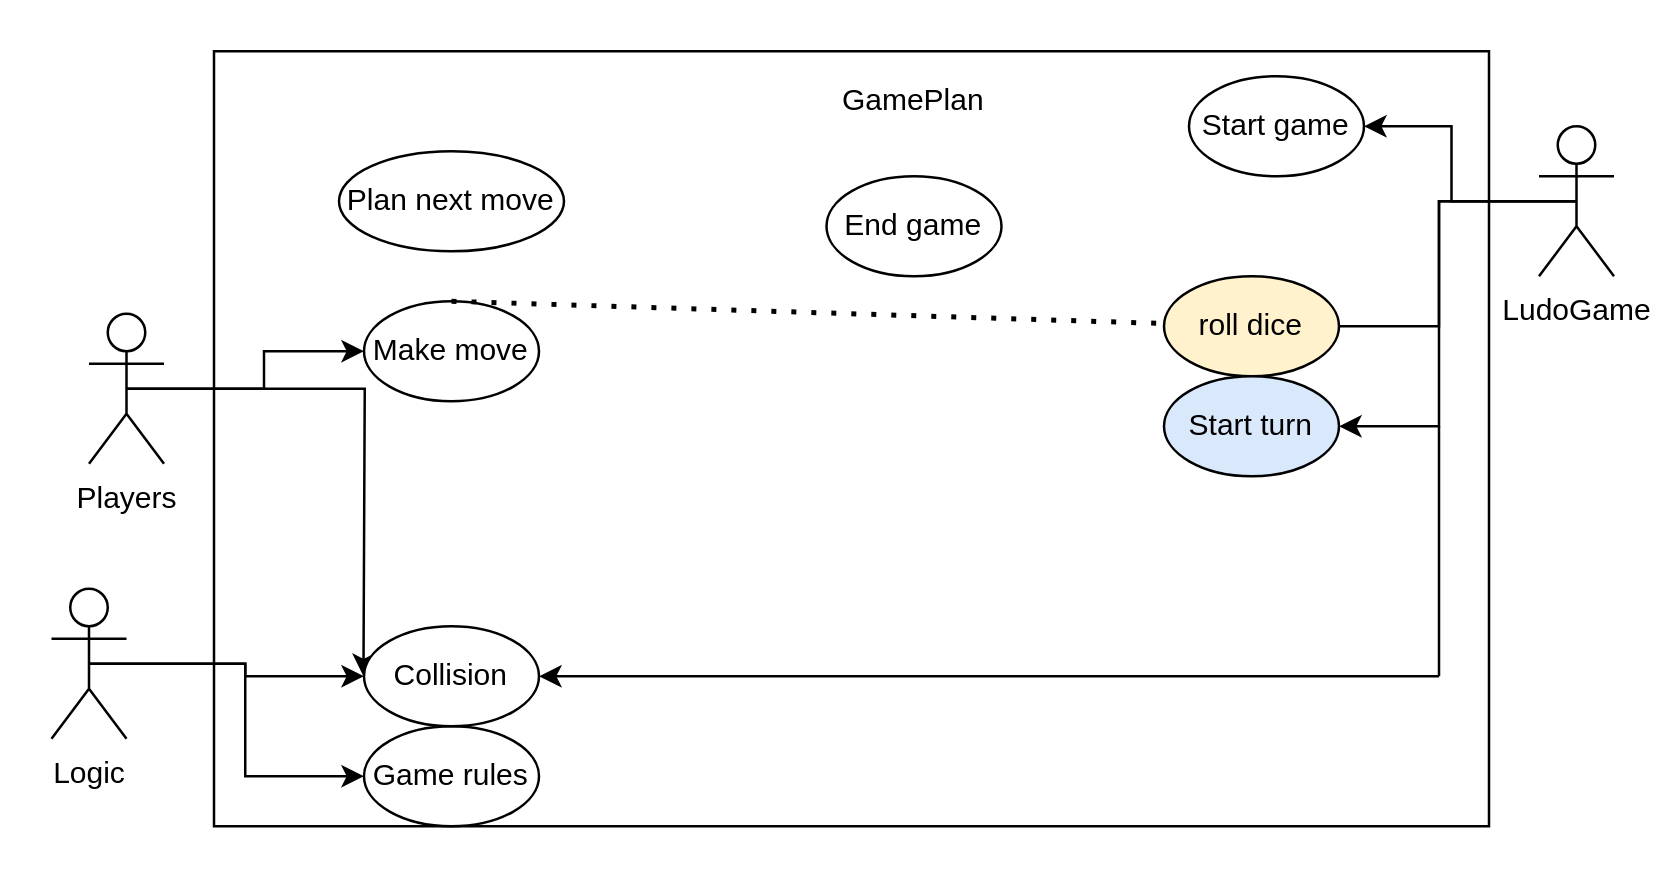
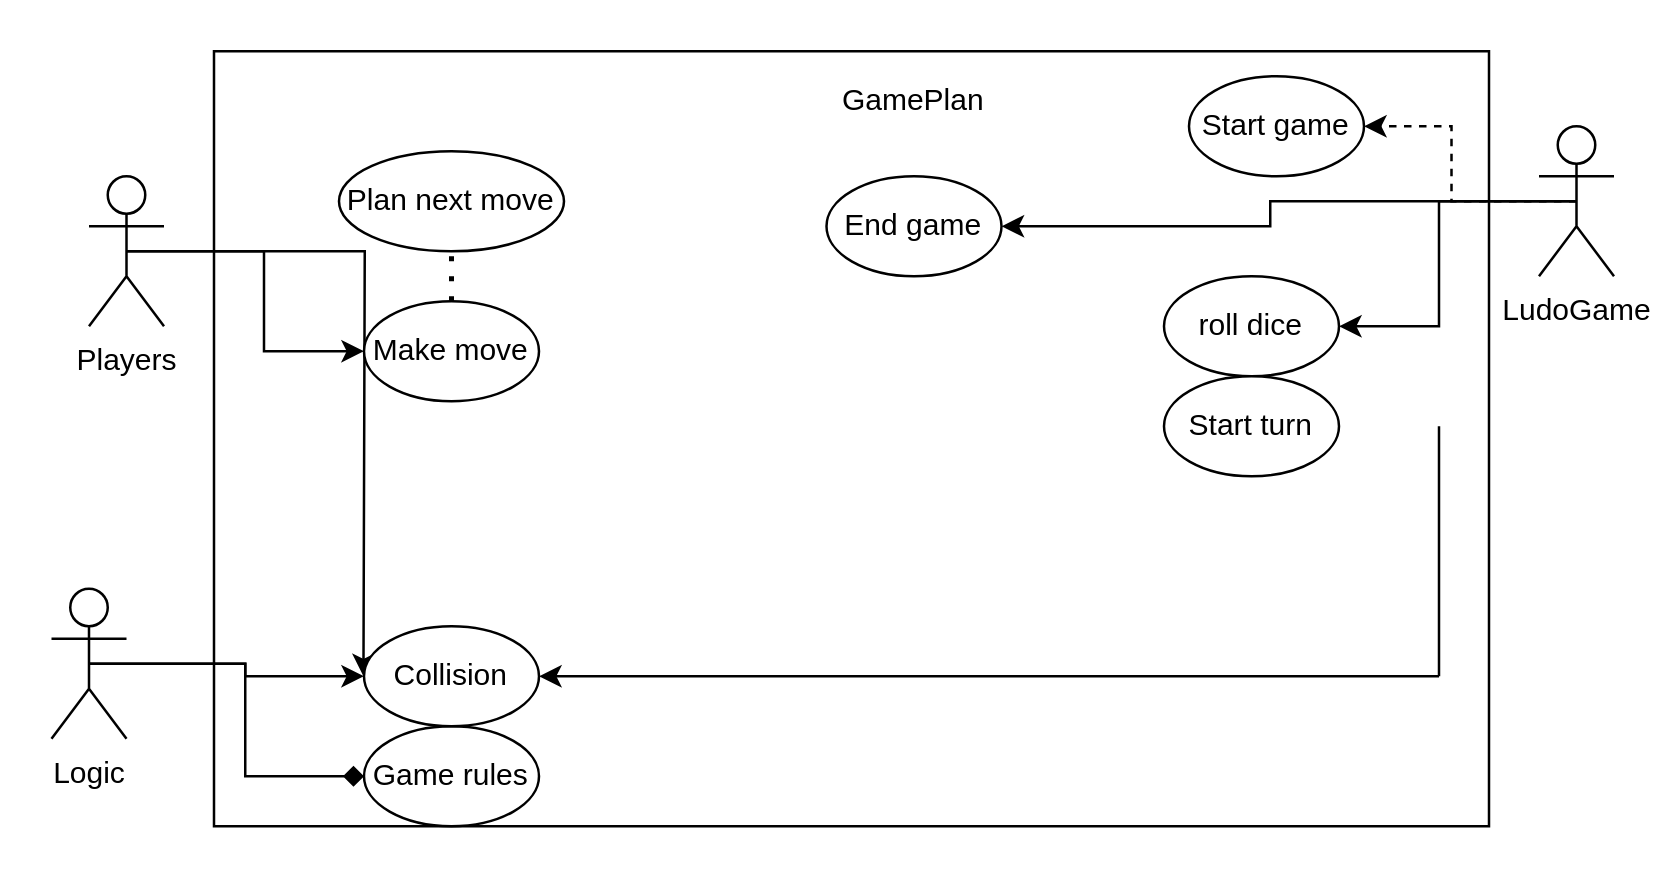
  <mxCell id="0" />
  <mxCell id="1" parent="0" />
  <mxCell id="2" style="edgeStyle=orthogonalEdgeStyle;rounded=0;orthogonalLoop=1;jettySize=auto;html=1;exitX=0.5;exitY=0.5;exitDx=0;exitDy=0;exitPerimeter=0;" edge="1" parent="1" source="4" target="14"><mxGeometry relative="1" as="geometry" /></mxCell>
  <mxCell id="3" style="edgeStyle=orthogonalEdgeStyle;rounded=0;orthogonalLoop=1;jettySize=auto;html=1;exitX=0.5;exitY=0.5;exitDx=0;exitDy=0;exitPerimeter=0;entryX=0.043;entryY=0.75;entryDx=0;entryDy=0;entryPerimeter=0;" edge="1" parent="1" source="4"><mxGeometry relative="1" as="geometry"><mxPoint x="144.78" y="270" as="targetPoint" /></mxGeometry></mxCell>
- <mxCell id="4" value="Players" style="shape=umlActor;verticalLabelPosition=bottom;verticalAlign=top;html=1;outlineConnect=0;" vertex="1" parent="1"><mxGeometry x="35" y="125" width="30" height="60" as="geometry" /></mxCell>
- <mxCell id="5" style="edgeStyle=orthogonalEdgeStyle;rounded=0;orthogonalLoop=1;jettySize=auto;html=1;exitX=0.5;exitY=0.5;exitDx=0;exitDy=0;exitPerimeter=0;" edge="1" parent="1" source="9" target="10"><mxGeometry relative="1" as="geometry" /></mxCell>
- <mxCell id="7" style="edgeStyle=orthogonalEdgeStyle;rounded=0;orthogonalLoop=1;jettySize=auto;html=1;exitX=0.5;exitY=0.5;exitDx=0;exitDy=0;exitPerimeter=0;entryX=1;entryY=0.5;entryDx=0;entryDy=0;endArrow=none;" edge="1" parent="1" source="9" target="12"><mxGeometry relative="1" as="geometry" /></mxCell>
- <mxCell id="8" style="edgeStyle=orthogonalEdgeStyle;rounded=0;orthogonalLoop=1;jettySize=auto;html=1;exitX=0.5;exitY=0.5;exitDx=0;exitDy=0;exitPerimeter=0;entryX=1;entryY=0.5;entryDx=0;entryDy=0;" edge="1" parent="1" source="9" target="13"><mxGeometry relative="1" as="geometry" /></mxCell>
+ <mxCell id="4" value="Players" style="shape=umlActor;verticalLabelPosition=bottom;verticalAlign=top;html=1;outlineConnect=0;" vertex="1" parent="1"><mxGeometry x="35" y="70" width="30" height="60" as="geometry" /></mxCell>
+ <mxCell id="5" style="edgeStyle=orthogonalEdgeStyle;rounded=0;orthogonalLoop=1;jettySize=auto;html=1;exitX=0.5;exitY=0.5;exitDx=0;exitDy=0;exitPerimeter=0;dashed=1;" edge="1" parent="1" source="9" target="10"><mxGeometry relative="1" as="geometry" /></mxCell>
+ <mxCell id="6" style="edgeStyle=orthogonalEdgeStyle;rounded=0;orthogonalLoop=1;jettySize=auto;html=1;exitX=0.5;exitY=0.5;exitDx=0;exitDy=0;exitPerimeter=0;entryX=1;entryY=0.5;entryDx=0;entryDy=0;" edge="1" parent="1" source="9" target="11"><mxGeometry relative="1" as="geometry" /></mxCell>
+ <mxCell id="7" style="edgeStyle=orthogonalEdgeStyle;rounded=0;orthogonalLoop=1;jettySize=auto;html=1;exitX=0.5;exitY=0.5;exitDx=0;exitDy=0;exitPerimeter=0;entryX=1;entryY=0.5;entryDx=0;entryDy=0;" edge="1" parent="1" source="9" target="12"><mxGeometry relative="1" as="geometry" /></mxCell>
  <mxCell id="9" value="LudoGame&lt;br&gt;" style="shape=umlActor;verticalLabelPosition=bottom;verticalAlign=top;html=1;outlineConnect=0;" vertex="1" parent="1"><mxGeometry x="615" y="50" width="30" height="60" as="geometry" /></mxCell>
  <mxCell id="10" value="Start game" style="ellipse;whiteSpace=wrap;html=1;" vertex="1" parent="1"><mxGeometry x="475" y="30" width="70" height="40" as="geometry" /></mxCell>
  <mxCell id="11" value="End game" style="ellipse;whiteSpace=wrap;html=1;" vertex="1" parent="1"><mxGeometry x="330" y="70" width="70" height="40" as="geometry" /></mxCell>
- <mxCell id="12" value="roll dice" style="ellipse;whiteSpace=wrap;html=1;fillColor=#fff2cc;" vertex="1" parent="1"><mxGeometry x="465" y="110" width="70" height="40" as="geometry" /></mxCell>
- <mxCell id="13" value="Start turn" style="ellipse;whiteSpace=wrap;html=1;fillColor=#dae8fc;" vertex="1" parent="1"><mxGeometry x="465" y="150" width="70" height="40" as="geometry" /></mxCell>
+ <mxCell id="12" value="roll dice" style="ellipse;whiteSpace=wrap;html=1;" vertex="1" parent="1"><mxGeometry x="465" y="110" width="70" height="40" as="geometry" /></mxCell>
+ <mxCell id="13" value="Start turn" style="ellipse;whiteSpace=wrap;html=1;" vertex="1" parent="1"><mxGeometry x="465" y="150" width="70" height="40" as="geometry" /></mxCell>
  <mxCell id="14" value="Make move" style="ellipse;whiteSpace=wrap;html=1;" vertex="1" parent="1"><mxGeometry x="145" y="120" width="70" height="40" as="geometry" /></mxCell>
  <mxCell id="15" value="Plan next move" style="ellipse;whiteSpace=wrap;html=1;" vertex="1" parent="1"><mxGeometry x="135" y="60" width="90" height="40" as="geometry" /></mxCell>
- <mxCell id="16" value="" style="endArrow=none;dashed=1;html=1;dashPattern=1 3;strokeWidth=2;exitX=0.5;exitY=0;exitDx=0;exitDy=0;" edge="1" parent="1" source="14" target="12"><mxGeometry width="50" height="50" relative="1" as="geometry"><mxPoint x="305" y="250" as="sourcePoint" /><mxPoint x="355" y="200" as="targetPoint" /></mxGeometry></mxCell>
+ <mxCell id="16" value="" style="endArrow=none;dashed=1;html=1;dashPattern=1 3;strokeWidth=2;entryX=0.5;entryY=1;entryDx=0;entryDy=0;exitX=0.5;exitY=0;exitDx=0;exitDy=0;" edge="1" parent="1" source="14" target="15"><mxGeometry width="50" height="50" relative="1" as="geometry"><mxPoint x="305" y="250" as="sourcePoint" /><mxPoint x="355" y="200" as="targetPoint" /></mxGeometry></mxCell>
  <mxCell id="17" style="edgeStyle=orthogonalEdgeStyle;rounded=0;orthogonalLoop=1;jettySize=auto;html=1;exitX=0.5;exitY=0.5;exitDx=0;exitDy=0;exitPerimeter=0;entryX=0;entryY=0.5;entryDx=0;entryDy=0;" edge="1" parent="1" source="19" target="20"><mxGeometry relative="1" as="geometry" /></mxCell>
- <mxCell id="18" style="edgeStyle=orthogonalEdgeStyle;rounded=0;orthogonalLoop=1;jettySize=auto;html=1;exitX=0.5;exitY=0.5;exitDx=0;exitDy=0;exitPerimeter=0;" edge="1" parent="1" source="19" target="22"><mxGeometry relative="1" as="geometry" /></mxCell>
+ <mxCell id="18" style="edgeStyle=orthogonalEdgeStyle;rounded=0;orthogonalLoop=1;jettySize=auto;html=1;exitX=0.5;exitY=0.5;exitDx=0;exitDy=0;exitPerimeter=0;endArrow=diamond;" edge="1" parent="1" source="19" target="22"><mxGeometry relative="1" as="geometry" /></mxCell>
  <mxCell id="19" value="Logic" style="shape=umlActor;verticalLabelPosition=bottom;verticalAlign=top;html=1;outlineConnect=0;" vertex="1" parent="1"><mxGeometry x="20" y="235" width="30" height="60" as="geometry" /></mxCell>
  <mxCell id="20" value="Collision" style="ellipse;whiteSpace=wrap;html=1;" vertex="1" parent="1"><mxGeometry x="145" y="250" width="70" height="40" as="geometry" /></mxCell>
  <mxCell id="21" value="GamePlan" style="text;html=1;strokeColor=none;fillColor=none;align=center;verticalAlign=middle;whiteSpace=wrap;rounded=0;" vertex="1" parent="1"><mxGeometry x="345" y="30" width="40" height="20" as="geometry" /></mxCell>
  <mxCell id="22" value="Game rules" style="ellipse;whiteSpace=wrap;html=1;fillColor=none;" vertex="1" parent="1"><mxGeometry x="145" y="290" width="70" height="40" as="geometry" /></mxCell>
  <mxCell id="23" value="" style="endArrow=classic;html=1;entryX=1;entryY=0.5;entryDx=0;entryDy=0;" edge="1" parent="1" target="20"><mxGeometry width="50" height="50" relative="1" as="geometry"><mxPoint x="575" y="270" as="sourcePoint" /><mxPoint x="345" y="170" as="targetPoint" /></mxGeometry></mxCell>
  <mxCell id="24" value="" style="endArrow=none;html=1;" edge="1" parent="1"><mxGeometry width="50" height="50" relative="1" as="geometry"><mxPoint x="575" y="270" as="sourcePoint" /><mxPoint x="575" y="170" as="targetPoint" /></mxGeometry></mxCell>
  <mxCell id="25" value="" style="rounded=0;whiteSpace=wrap;html=1;fillColor=none;" vertex="1" parent="1"><mxGeometry x="85" width="510" height="310" as="geometry" y="20" /></mxCell>
